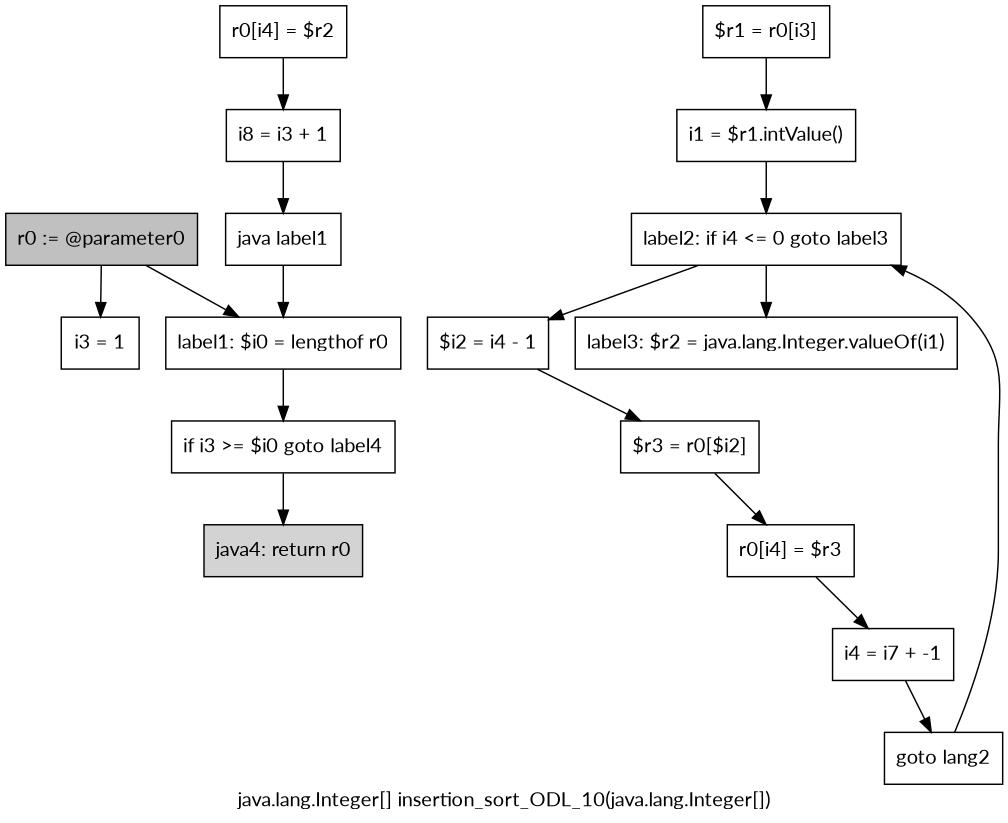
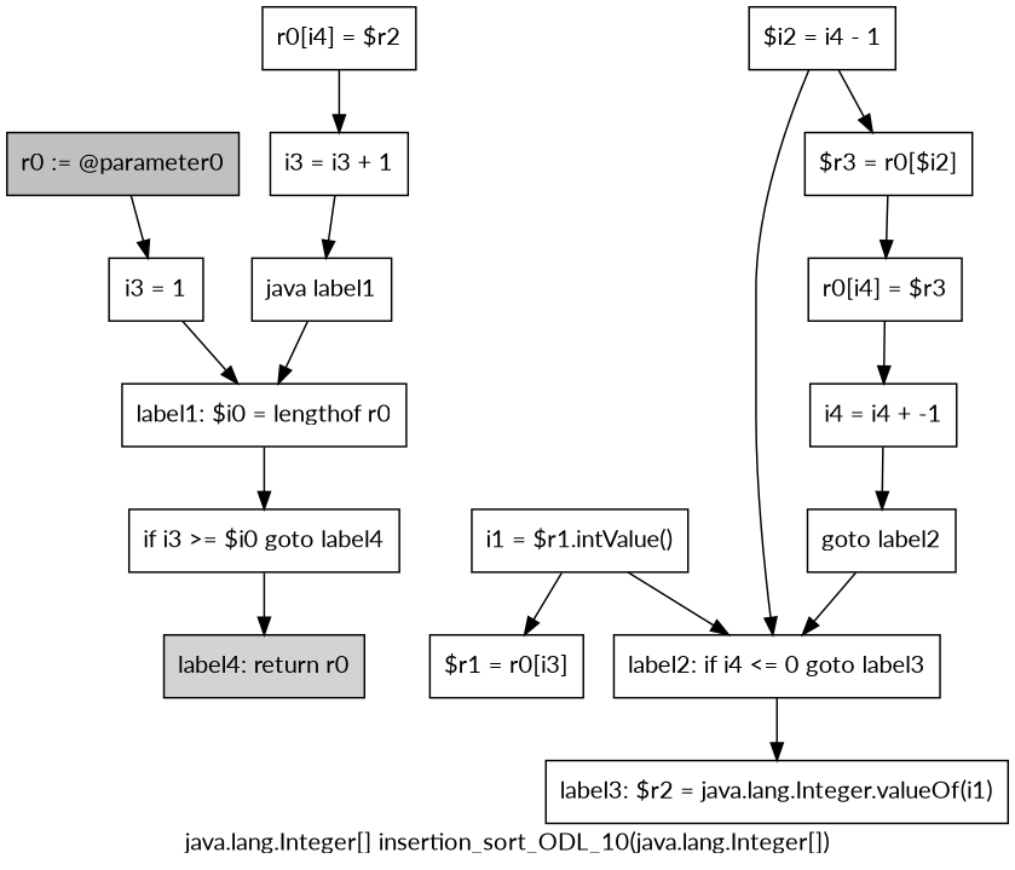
  digraph {
    fontname=Lato
    label="java.lang.Integer[] insertion_sort_ODL_10(java.lang.Integer[])"
    node [fontname=Lato shape=box]
    edge [fontname=Lato]
    n1 [fillcolor=gray label="r0 := @parameter0" style=filled]
    n2 [label="i3 = 1"]
    n3 [label="label1: $i0 = lengthof r0"]
    n4 [label="if i3 >= $i0 goto label4"]
-   n5 [fillcolor=lightgray label="java4: return r0" style=filled]
+   n5 [fillcolor=lightgray label="label4: return r0" style=filled]
    n6 [label="$r1 = r0[i3]"]
    n7 [label="i1 = $r1.intValue()"]
    n8 [label="label2: if i4 <= 0 goto label3"]
    n9 [label="$i2 = i4 - 1"]
    n10 [label="label3: $r2 = java.lang.Integer.valueOf(i1)"]
    n11 [label="$r3 = r0[$i2]"]
    n12 [label="r0[i4] = $r3"]
    n13 [label="r0[i4] = $r2"]
-   n14 [label="i8 = i3 + 1"]
-   n15 [label="i4 = i7 + -1"]
-   n16 [label="goto lang2"]
+   n14 [label="i3 = i3 + 1"]
+   n15 [label="i4 = i4 + -1"]
+   n16 [label="goto label2"]
    n17 [label="java label1"]
    n1 -> n2
-   n1 -> n3
+   n2 -> n3
    n3 -> n4
    n4 -> n5
-   n6 -> n7
+   n7 -> n6
    n7 -> n8
-   n8 -> n9
+   n9 -> n8
    n8 -> n10
    n9 -> n11
    n11 -> n12
    n12 -> n15
    n13 -> n14
    n14 -> n17
    n15 -> n16
    n16 -> n8
    n17 -> n3
  }
